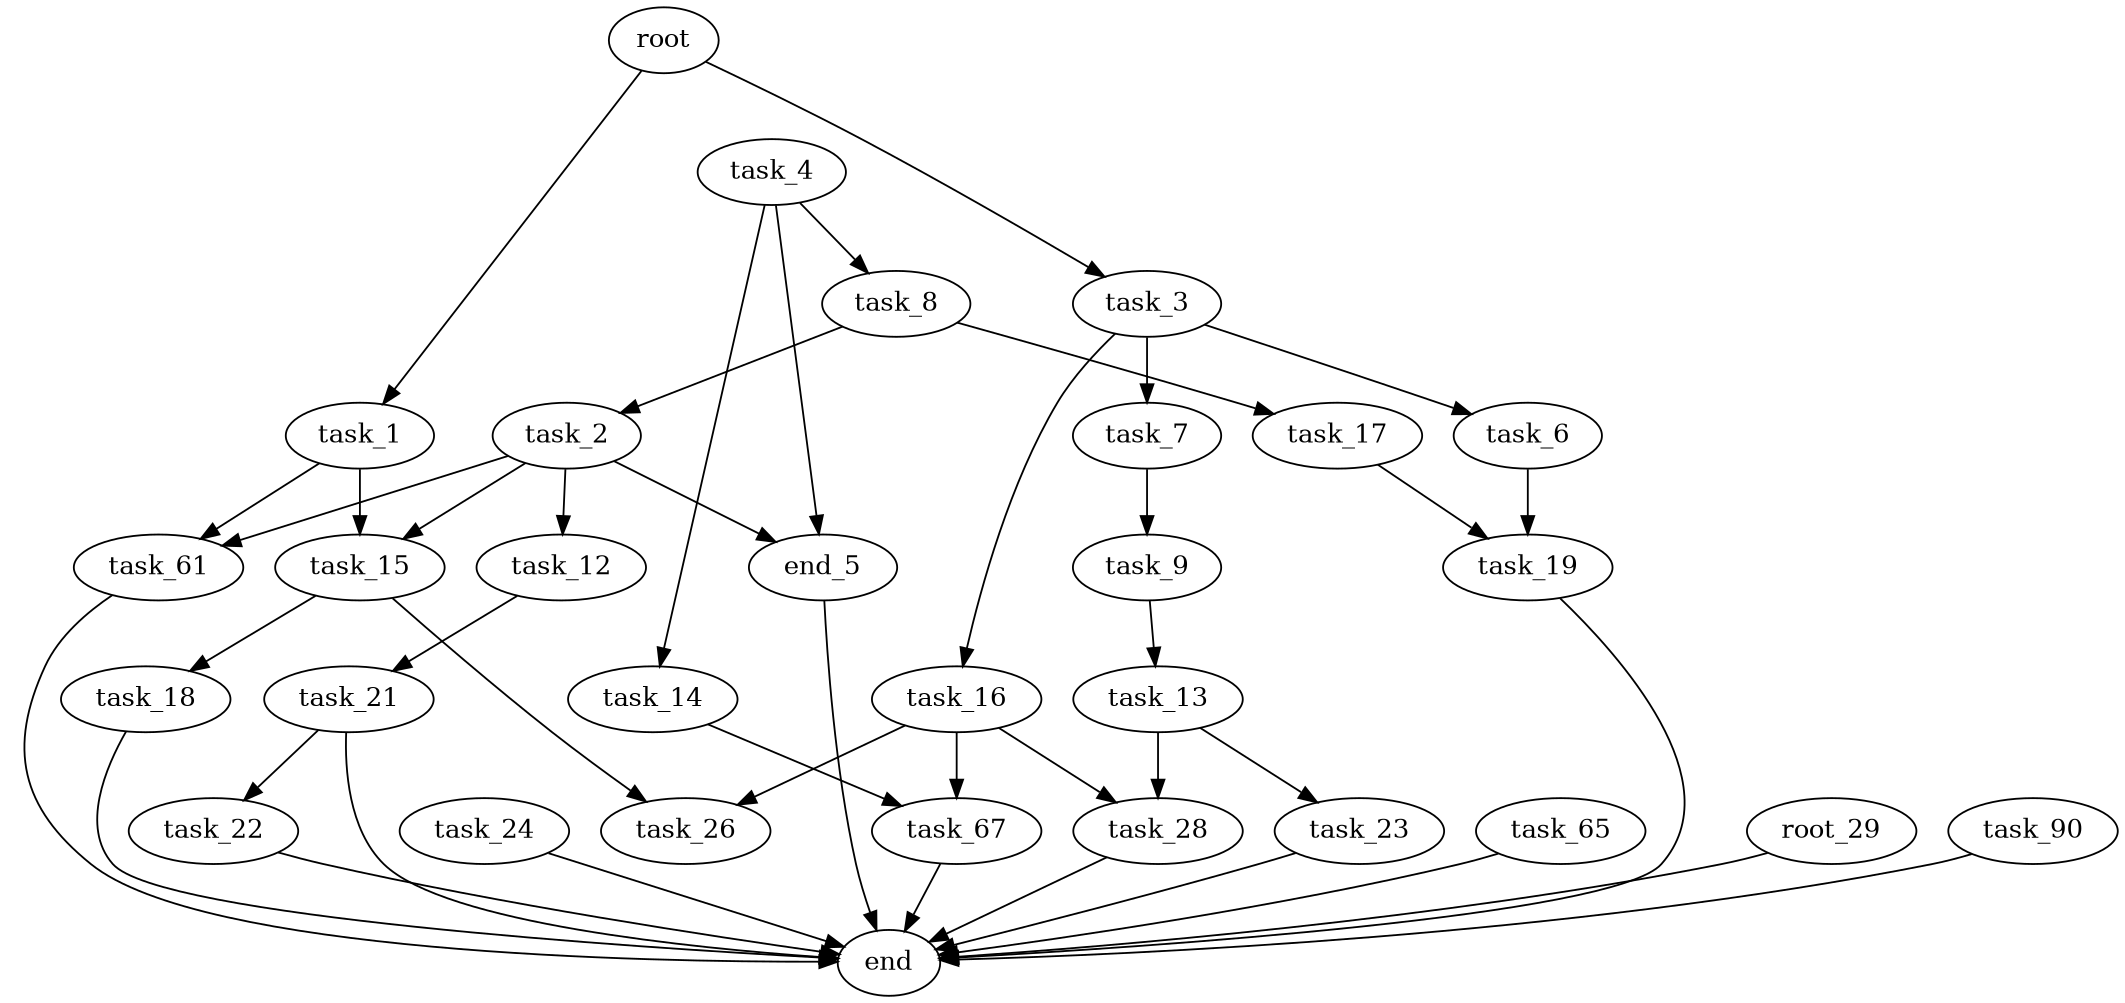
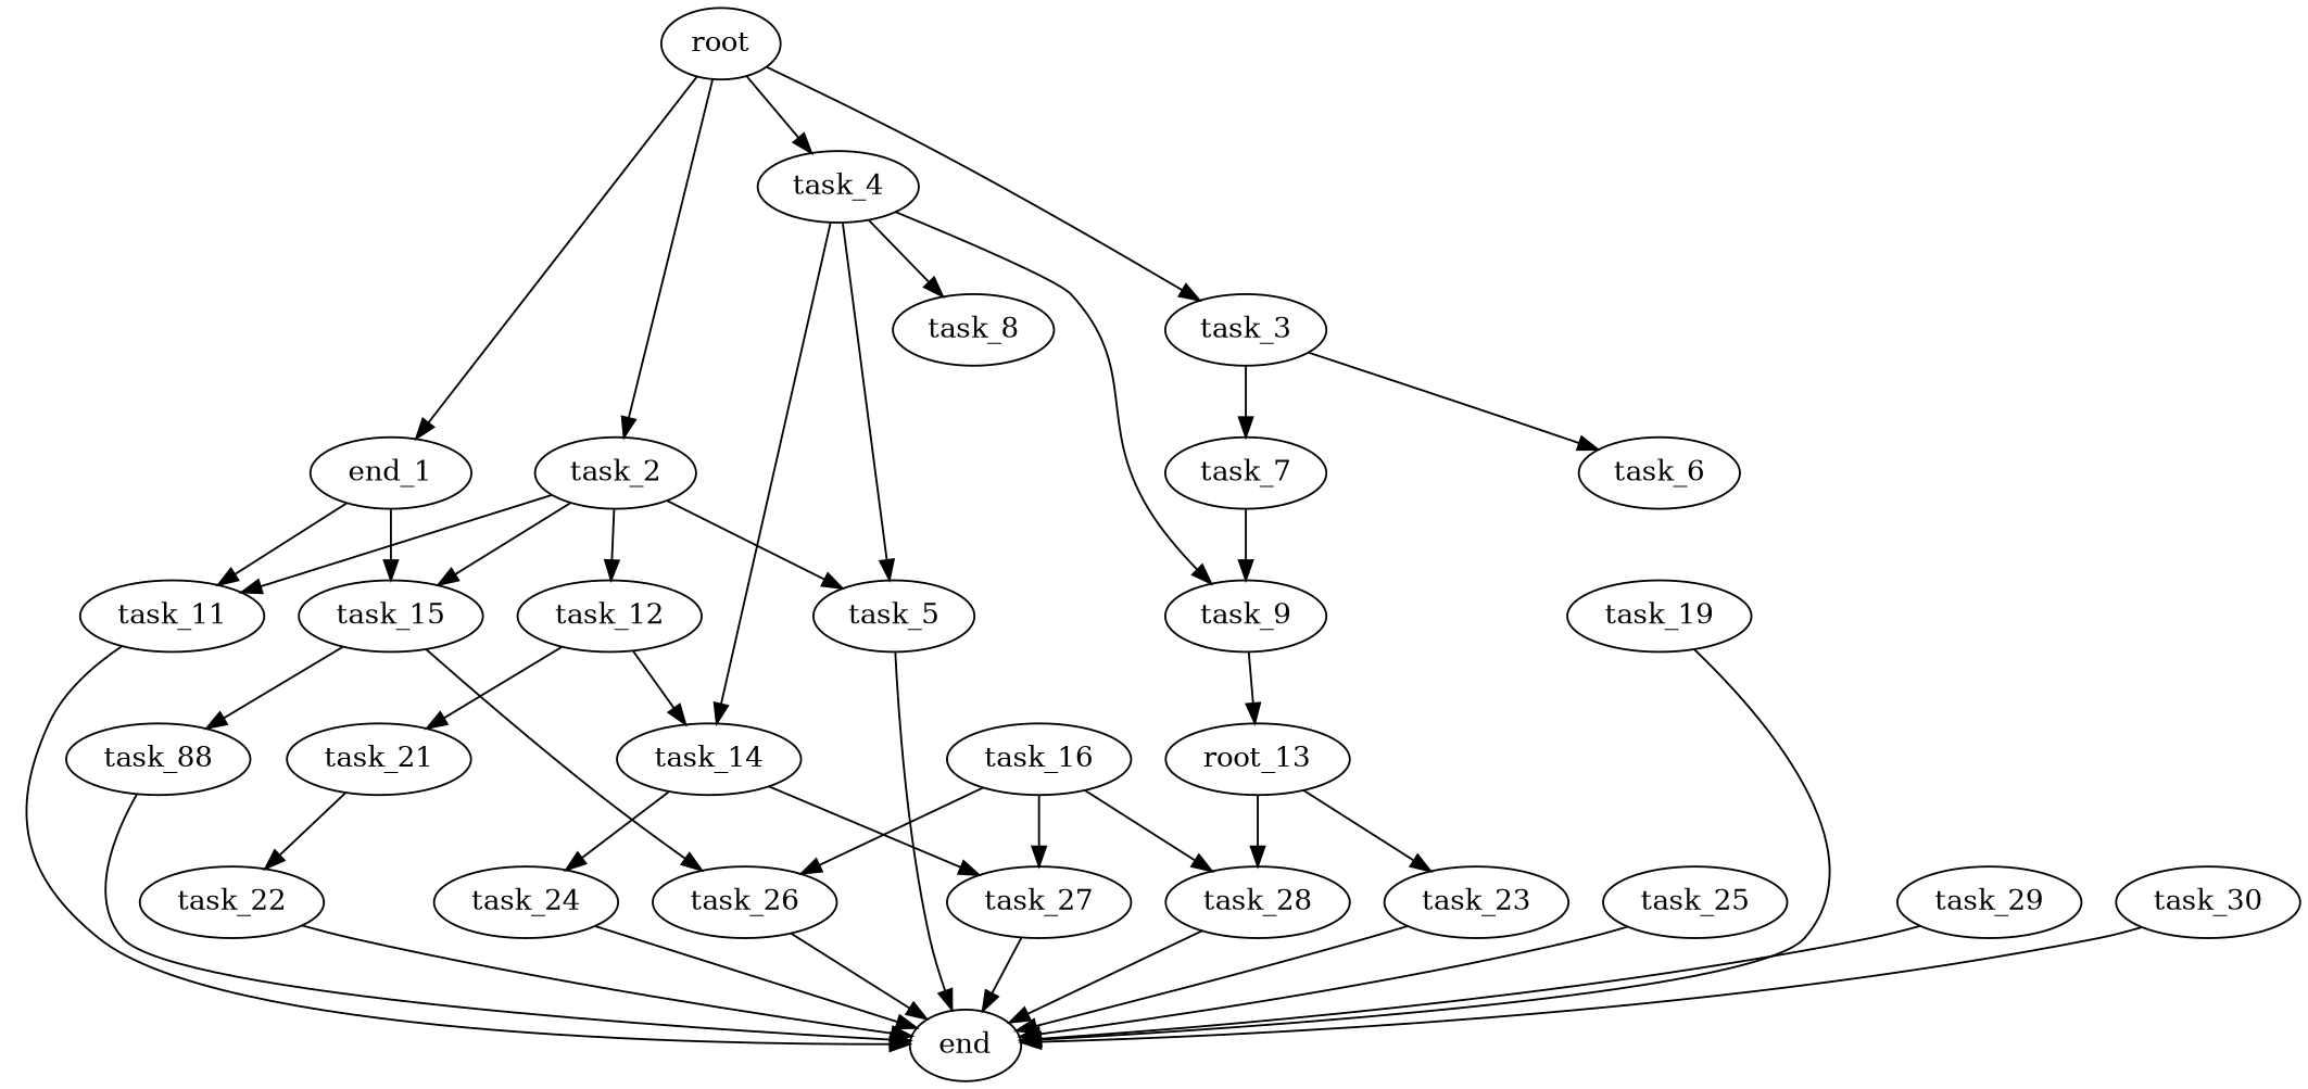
  digraph {
    root
-   task_1
+   task_1 [label=end_1]
    task_2
    task_3
    task_4
-   task_11 [label=task_61]
+   task_11
    task_15
-   task_5 [label=end_5]
+   task_5
    task_12
    task_6
    task_7
    task_16
    task_8
    task_9
    task_14
    end
-   task_18
+   task_18 [label=task_88]
    task_26
    task_21
    task_19
    task_28
-   task_27 [label=task_67]
-   task_17
-   task_13
+   task_27
+   task_13 [label=root_13]
    task_24
    task_23
-   task_25 [label=task_65]
+   task_25
    task_22
-   task_29 [label=root_29]
-   task_30 [label=task_90]
+   task_29
+   task_30
    root -> task_1
-   task_8 -> task_2
+   root -> task_2
    root -> task_3
+   root -> task_4
    task_1 -> task_11
    task_1 -> task_15
    task_2 -> task_11
    task_2 -> task_15
    task_2 -> task_5
    task_2 -> task_12
    task_3 -> task_6
    task_3 -> task_7
-   task_3 -> task_16
    task_4 -> task_5
    task_4 -> task_8
+   task_4 -> task_9
    task_4 -> task_14
    task_11 -> end
    task_15 -> task_18
    task_15 -> task_26
    task_5 -> end
+   task_12 -> task_14
    task_12 -> task_21
-   task_6 -> task_19
    task_7 -> task_9
    task_16 -> task_26
    task_16 -> task_28
    task_16 -> task_27
-   task_8 -> task_17
    task_9 -> task_13
    task_14 -> task_27
+   task_14 -> task_24
    task_18 -> end
-   task_21 -> end
+   task_26 -> end
    task_21 -> task_22
    task_19 -> end
    task_28 -> end
    task_27 -> end
-   task_17 -> task_19
    task_13 -> task_28
    task_13 -> task_23
    task_24 -> end
    task_23 -> end
    task_25 -> end
    task_22 -> end
    task_29 -> end
    task_30 -> end
  }
